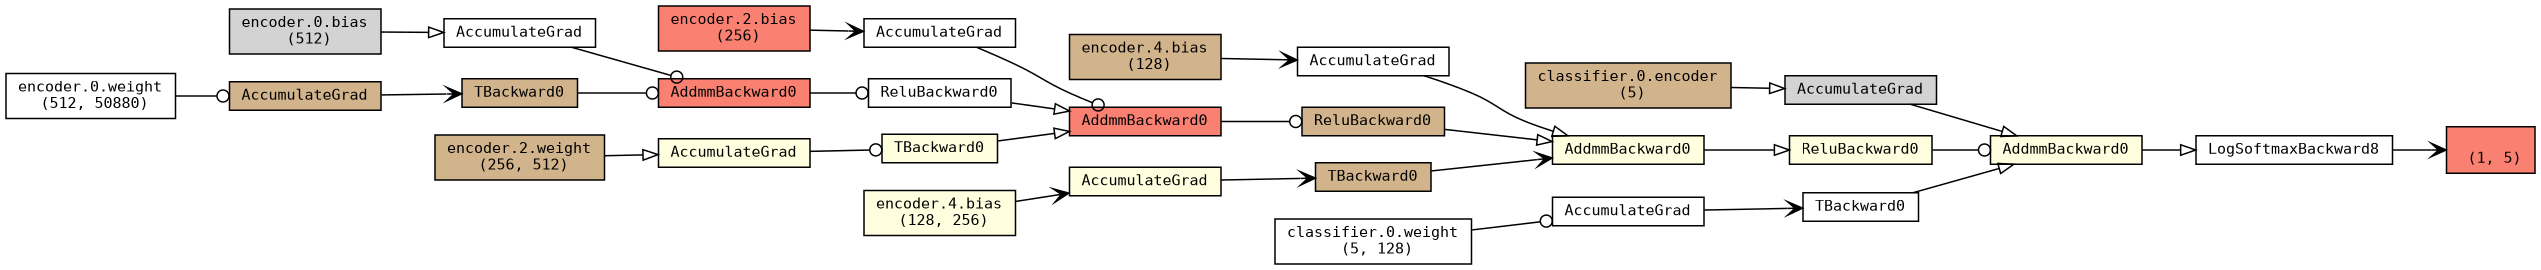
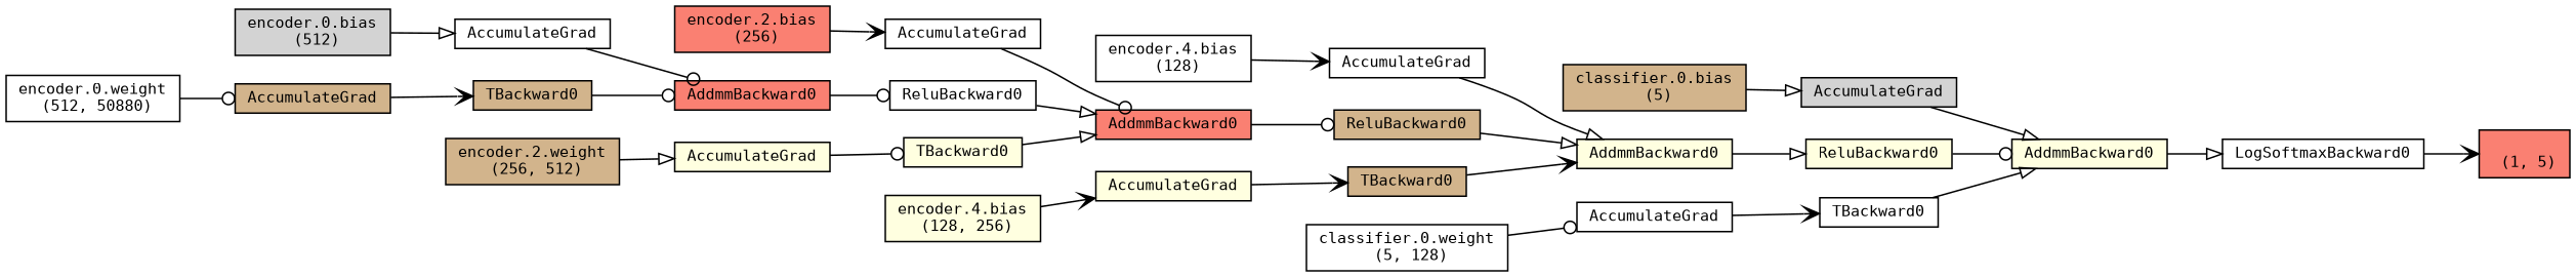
  digraph {
    rankdir=LR
    node [align=left fillcolor=white fontname=monospace fontsize=10 ranksep=0.1 shape=box style=filled]
    edge [arrowhead=onormal]
    n1 [fillcolor=salmon height=0.2 label="\n (1, 5)"]
-   n2 [height=0.2 label=LogSoftmaxBackward8]
+   n2 [height=0.2 label=LogSoftmaxBackward0]
    n3 [fillcolor=lightyellow height=0.2 label=AddmmBackward0]
    n4 [fillcolor=lightgrey height=0.2 label=AccumulateGrad]
-   n5 [fillcolor=tan height=0.2 label="classifier.0.encoder\n (5)"]
+   n5 [fillcolor=tan height=0.2 label="classifier.0.bias\n (5)"]
    n6 [fillcolor=lightyellow height=0.2 label=ReluBackward0]
    n7 [fillcolor=lightyellow height=0.2 label=AddmmBackward0]
    n8 [height=0.2 label=AccumulateGrad]
-   n9 [fillcolor=tan height=0.2 label="encoder.4.bias\n (128)"]
+   n9 [height=0.2 label="encoder.4.bias\n (128)"]
    n10 [fillcolor=tan height=0.2 label=ReluBackward0]
    n11 [fillcolor=salmon height=0.2 label=AddmmBackward0]
    n12 [height=0.2 label=AccumulateGrad]
    n13 [fillcolor=salmon height=0.2 label="encoder.2.bias\n (256)"]
    n14 [height=0.2 label=ReluBackward0]
    n15 [fillcolor=salmon height=0.2 label=AddmmBackward0]
    n16 [height=0.2 label=AccumulateGrad]
    n17 [fillcolor=lightgrey height=0.2 label="encoder.0.bias\n (512)"]
    n18 [fillcolor=tan height=0.2 label=TBackward0]
    n19 [fillcolor=tan height=0.2 label=AccumulateGrad]
    n20 [height=0.2 label="encoder.0.weight\n (512, 50880)"]
    n21 [fillcolor=lightyellow height=0.2 label=TBackward0]
    n22 [fillcolor=lightyellow height=0.2 label=AccumulateGrad]
    n23 [fillcolor=tan height=0.2 label="encoder.2.weight\n (256, 512)"]
    n24 [fillcolor=tan height=0.2 label=TBackward0]
    n25 [fillcolor=lightyellow height=0.2 label=AccumulateGrad]
    n26 [fillcolor=lightyellow height=0.2 label="encoder.4.bias\n (128, 256)"]
    n27 [height=0.2 label=TBackward0]
    n28 [height=0.2 label=AccumulateGrad]
    n29 [height=0.2 label="classifier.0.weight\n (5, 128)"]
    n2 -> n1 [arrowhead=vee]
    n3 -> n2
    n4 -> n3
    n5 -> n4
    n6 -> n3 [arrowhead=odot]
    n7 -> n6
    n8 -> n7
    n9 -> n8 [arrowhead=vee]
    n10 -> n7
    n11 -> n10 [arrowhead=odot]
    n12 -> n11 [arrowhead=odot]
    n13 -> n12 [arrowhead=vee]
    n14 -> n11
    n15 -> n14 [arrowhead=odot]
    n16 -> n15 [arrowhead=odot]
    n17 -> n16
    n18 -> n15 [arrowhead=odot]
    n19 -> n18 [arrowhead=vee]
    n20 -> n19 [arrowhead=odot]
    n21 -> n11
    n22 -> n21 [arrowhead=odot]
    n23 -> n22
    n24 -> n7 [arrowhead=vee]
    n25 -> n24 [arrowhead=vee]
    n26 -> n25 [arrowhead=vee]
    n27 -> n3
    n28 -> n27 [arrowhead=vee]
    n29 -> n28 [arrowhead=odot]
  }
